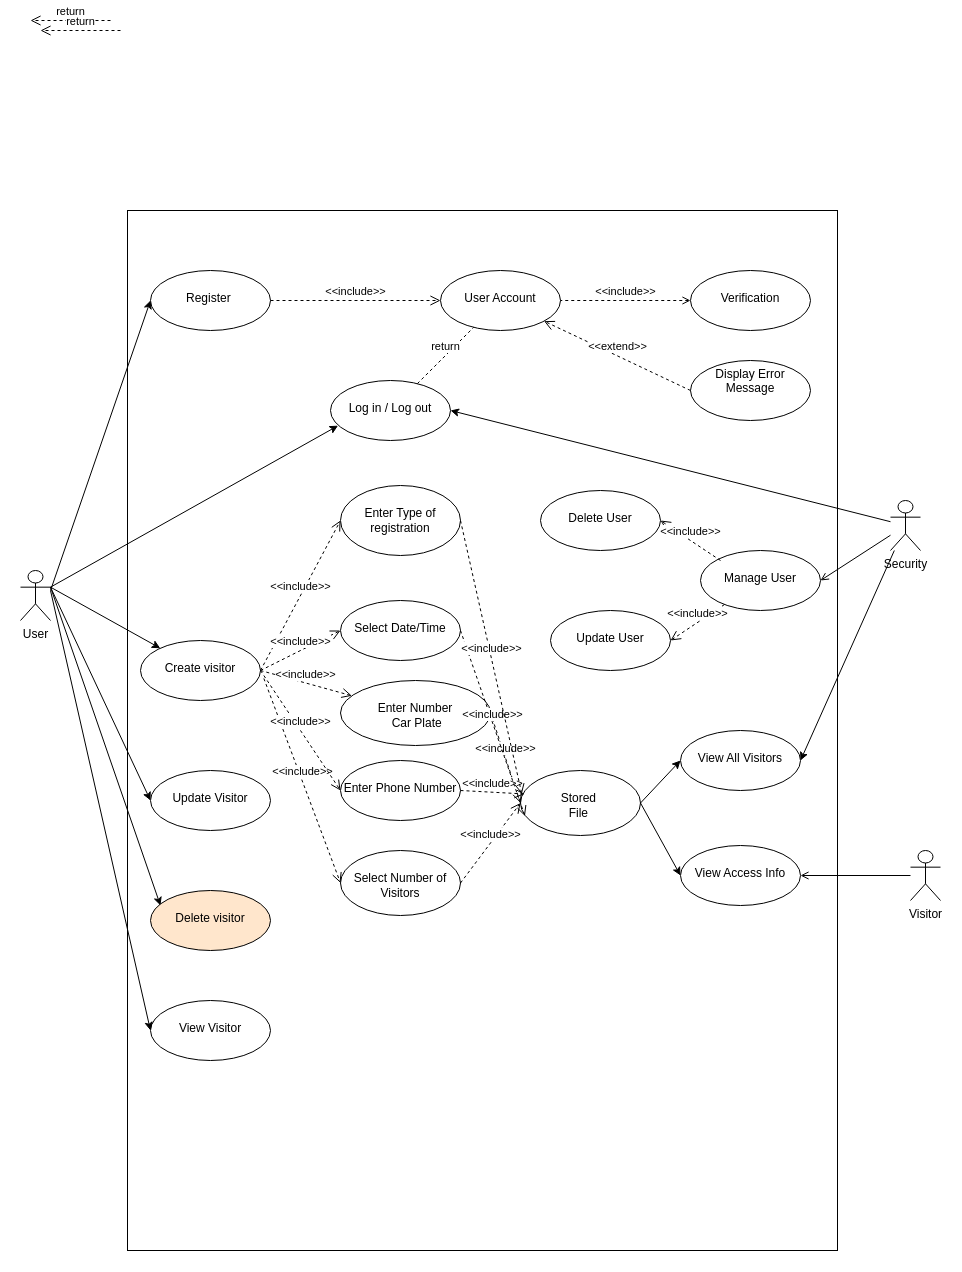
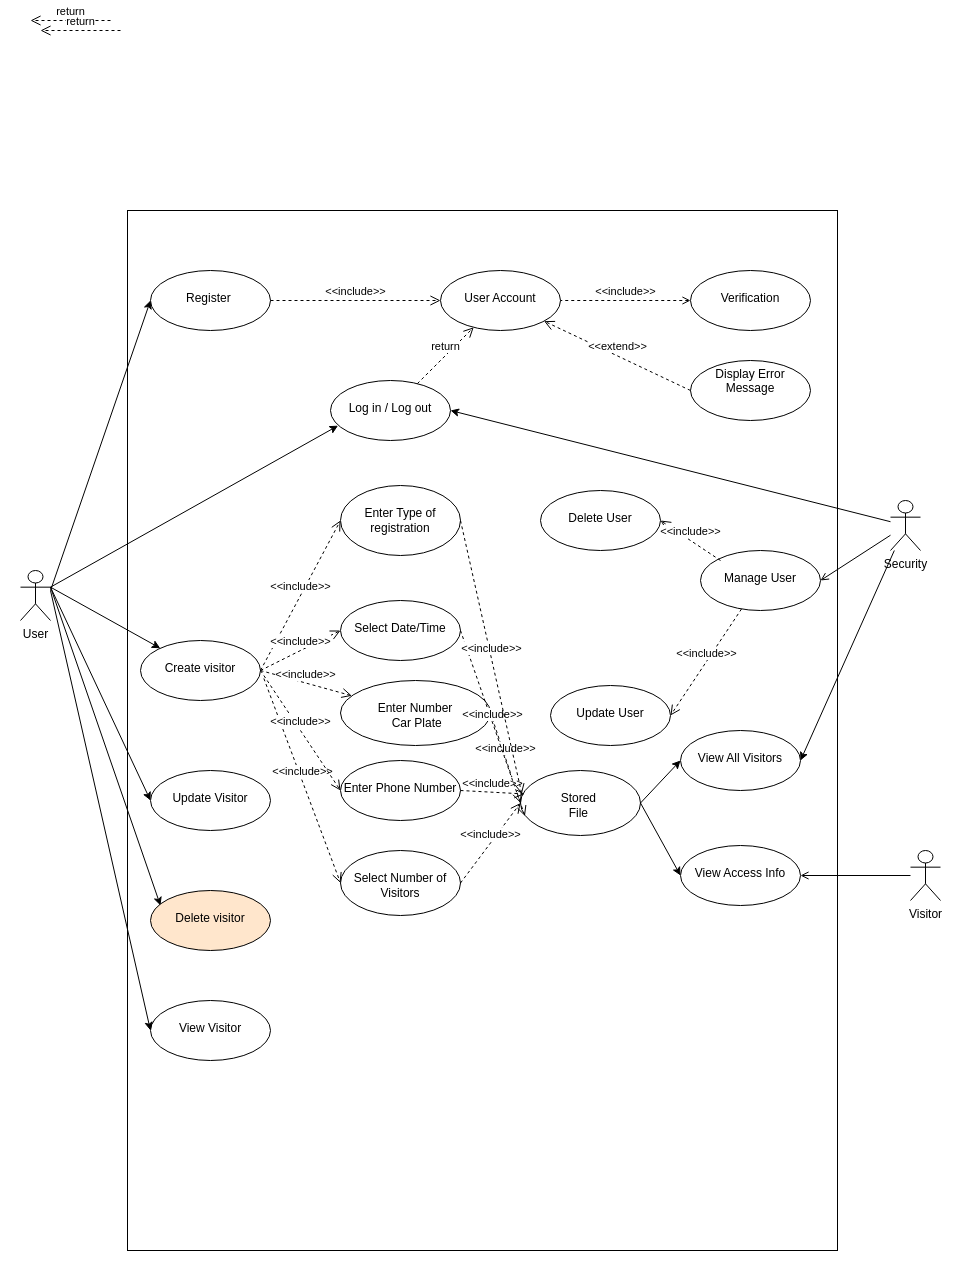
  <mxCell id="0" />
  <mxCell id="1" parent="0" />
  <mxCell id="2" value="" style="rounded=0;whiteSpace=wrap;html=1;" vertex="1" parent="1"><mxGeometry x="127" y="210" width="710" height="1040" as="geometry" /></mxCell>
  <mxCell id="3" value="User" style="shape=umlActor;verticalLabelPosition=bottom;verticalAlign=top;html=1;outlineConnect=0;" vertex="1" parent="1"><mxGeometry x="20" y="570" width="30" height="50" as="geometry" /></mxCell>
  <mxCell id="4" value="&lt;br&gt;Update Visitor" style="ellipse;whiteSpace=wrap;html=1;verticalAlign=top;" vertex="1" parent="1"><mxGeometry x="150" y="770" width="120" height="60" as="geometry" /></mxCell>
  <mxCell id="5" value="&lt;br&gt;Register&amp;nbsp;" style="ellipse;whiteSpace=wrap;html=1;verticalAlign=top;" vertex="1" parent="1"><mxGeometry x="150" y="270" width="120" height="60" as="geometry" /></mxCell>
  <mxCell id="6" value="&lt;br&gt;Create&amp;nbsp;visitor" style="ellipse;whiteSpace=wrap;html=1;verticalAlign=top;" vertex="1" parent="1"><mxGeometry x="140" y="640" width="120" height="60" as="geometry" /></mxCell>
  <mxCell id="7" value="&lt;br&gt;Delete visitor" style="ellipse;whiteSpace=wrap;html=1;verticalAlign=top;fillColor=#ffe6cc;" vertex="1" parent="1"><mxGeometry x="150" y="890" width="120" height="60" as="geometry" /></mxCell>
  <mxCell id="8" value="&lt;br&gt;Log in / Log out" style="ellipse;whiteSpace=wrap;html=1;verticalAlign=top;" vertex="1" parent="1"><mxGeometry x="330" y="380" width="120" height="60" as="geometry" /></mxCell>
  <mxCell id="9" value="&lt;br&gt;View Visitor" style="ellipse;whiteSpace=wrap;html=1;verticalAlign=top;" vertex="1" parent="1"><mxGeometry x="150" y="1000" width="120" height="60" as="geometry" /></mxCell>
  <mxCell id="10" value="&lt;br&gt;View All Visitors" style="ellipse;whiteSpace=wrap;html=1;verticalAlign=top;" vertex="1" parent="1"><mxGeometry x="680" y="730" width="120" height="60" as="geometry" /></mxCell>
  <mxCell id="11" value="&lt;br&gt;Manage User" style="ellipse;whiteSpace=wrap;html=1;verticalAlign=top;" vertex="1" parent="1"><mxGeometry x="700" y="550" width="120" height="60" as="geometry" /></mxCell>
  <mxCell id="12" value="&lt;br&gt;Stored&amp;nbsp;&lt;br&gt;File&amp;nbsp;" style="ellipse;whiteSpace=wrap;html=1;verticalAlign=top;" vertex="1" parent="1"><mxGeometry x="520" y="770" width="120" height="65" as="geometry" /></mxCell>
  <mxCell id="13" value="" style="edgeStyle=orthogonalEdgeStyle;rounded=0;orthogonalLoop=1;jettySize=auto;html=1;startArrow=open;startFill=0;endArrow=none;endFill=0;" edge="1" parent="1" source="53" target="14"><mxGeometry relative="1" as="geometry" /></mxCell>
  <mxCell id="14" value="Visitor" style="shape=umlActor;verticalLabelPosition=bottom;verticalAlign=top;html=1;outlineConnect=0;" vertex="1" parent="1"><mxGeometry x="910" y="850" width="30" height="50" as="geometry" /></mxCell>
  <mxCell id="15" value="Security" style="shape=umlActor;verticalLabelPosition=bottom;verticalAlign=top;html=1;outlineConnect=0;" vertex="1" parent="1"><mxGeometry x="890" y="500" width="30" height="50" as="geometry" /></mxCell>
  <mxCell id="16" value="&lt;br&gt;User Account" style="ellipse;whiteSpace=wrap;html=1;verticalAlign=top;" vertex="1" parent="1"><mxGeometry x="440" y="270" width="120" height="60" as="geometry" /></mxCell>
  <mxCell id="17" value="&lt;br&gt;Verification" style="ellipse;whiteSpace=wrap;html=1;verticalAlign=top;" vertex="1" parent="1"><mxGeometry x="690" y="270" width="120" height="60" as="geometry" /></mxCell>
  <mxCell id="18" value="&lt;br&gt;Select Date/Time" style="ellipse;whiteSpace=wrap;html=1;verticalAlign=top;" vertex="1" parent="1"><mxGeometry x="340" y="600" width="120" height="60" as="geometry" /></mxCell>
  <mxCell id="19" value="" style="endArrow=classic;html=1;rounded=0;exitX=1;exitY=0.333;exitDx=0;exitDy=0;exitPerimeter=0;entryX=0.063;entryY=0.753;entryDx=0;entryDy=0;entryPerimeter=0;" edge="1" parent="1" source="3" target="8"><mxGeometry width="50" height="50" relative="1" as="geometry"><mxPoint x="270" y="440" as="sourcePoint" /><mxPoint x="320" y="390" as="targetPoint" /></mxGeometry></mxCell>
  <mxCell id="20" value="" style="endArrow=classic;html=1;rounded=0;entryX=0;entryY=0.5;entryDx=0;entryDy=0;" edge="1" parent="1" target="5"><mxGeometry width="50" height="50" relative="1" as="geometry"><mxPoint x="50" y="590" as="sourcePoint" /><mxPoint x="320" y="390" as="targetPoint" /></mxGeometry></mxCell>
  <mxCell id="21" value="" style="endArrow=classic;html=1;rounded=0;exitX=1;exitY=0.333;exitDx=0;exitDy=0;exitPerimeter=0;" edge="1" parent="1" source="3" target="6"><mxGeometry width="50" height="50" relative="1" as="geometry"><mxPoint x="90" y="500" as="sourcePoint" /><mxPoint x="320" y="390" as="targetPoint" /></mxGeometry></mxCell>
  <mxCell id="22" value="&lt;br&gt;Enter Type of registration" style="ellipse;whiteSpace=wrap;html=1;verticalAlign=top;" vertex="1" parent="1"><mxGeometry x="340" y="485" width="120" height="70" as="geometry" /></mxCell>
- <mxCell id="23" value="return" style="html=1;verticalAlign=bottom;endArrow=none;dashed=1;endSize=8;rounded=0;" edge="1" parent="1" source="8" target="16"><mxGeometry relative="1" as="geometry"><mxPoint x="250" y="380" as="sourcePoint" /><mxPoint x="330" y="380" as="targetPoint" /></mxGeometry></mxCell>
+ <mxCell id="23" value="return" style="html=1;verticalAlign=bottom;endArrow=open;dashed=1;endSize=8;rounded=0;" edge="1" parent="1" source="8" target="16"><mxGeometry relative="1" as="geometry"><mxPoint x="250" y="380" as="sourcePoint" /><mxPoint x="330" y="380" as="targetPoint" /></mxGeometry></mxCell>
  <mxCell id="24" value="&amp;lt;&amp;lt;include&amp;gt;&amp;gt;" style="html=1;verticalAlign=bottom;endArrow=open;dashed=1;endSize=8;rounded=0;exitX=1;exitY=0.5;exitDx=0;exitDy=0;entryX=0;entryY=0.5;entryDx=0;entryDy=0;" edge="1" parent="1" source="6" target="22"><mxGeometry relative="1" as="geometry"><mxPoint x="340" y="450" as="sourcePoint" /><mxPoint x="269" y="450" as="targetPoint" /></mxGeometry></mxCell>
  <mxCell id="25" value="&amp;lt;&amp;lt;include&amp;gt;&amp;gt;" style="html=1;verticalAlign=bottom;endArrow=open;dashed=1;endSize=8;rounded=0;exitX=1;exitY=0.5;exitDx=0;exitDy=0;" edge="1" parent="1" source="6" target="28"><mxGeometry relative="1" as="geometry"><mxPoint x="130" y="549.5" as="sourcePoint" /><mxPoint x="210" y="549.5" as="targetPoint" /><Array as="points" /></mxGeometry></mxCell>
  <mxCell id="26" value="&amp;lt;&amp;lt;include&amp;gt;&amp;gt;" style="html=1;verticalAlign=bottom;endArrow=open;dashed=1;endSize=8;rounded=0;entryX=0;entryY=0.5;entryDx=0;entryDy=0;exitX=1;exitY=0.5;exitDx=0;exitDy=0;" edge="1" parent="1" source="6" target="18"><mxGeometry relative="1" as="geometry"><mxPoint x="260" y="550" as="sourcePoint" /><mxPoint x="280" y="520" as="targetPoint" /></mxGeometry></mxCell>
  <mxCell id="27" value="Display Error &lt;br&gt;Message" style="ellipse;whiteSpace=wrap;html=1;verticalAlign=top;" vertex="1" parent="1"><mxGeometry x="690" y="360" width="120" height="60" as="geometry" /></mxCell>
  <mxCell id="28" value="&lt;br&gt;Enter Number&lt;br&gt;&amp;nbsp;Car Plate" style="ellipse;whiteSpace=wrap;html=1;verticalAlign=top;" vertex="1" parent="1"><mxGeometry x="340" y="680" width="150" height="65" as="geometry" /></mxCell>
  <mxCell id="29" value="" style="endArrow=classic;html=1;rounded=0;entryX=0;entryY=0.5;entryDx=0;entryDy=0;exitX=1;exitY=0.333;exitDx=0;exitDy=0;exitPerimeter=0;" edge="1" parent="1" source="3" target="4"><mxGeometry width="50" height="50" relative="1" as="geometry"><mxPoint x="90" y="500" as="sourcePoint" /><mxPoint x="300" y="490" as="targetPoint" /></mxGeometry></mxCell>
  <mxCell id="30" value="return" style="html=1;verticalAlign=bottom;endArrow=open;dashed=1;endSize=8;rounded=0;" edge="1" parent="1"><mxGeometry relative="1" as="geometry"><mxPoint x="110" y="20" as="sourcePoint" /><mxPoint x="30" y="20" as="targetPoint" /></mxGeometry></mxCell>
  <mxCell id="31" value="&amp;lt;&amp;lt;include&amp;gt;&amp;gt;" style="html=1;verticalAlign=bottom;endArrow=none;dashed=1;endSize=8;rounded=0;exitX=0;exitY=0.5;exitDx=0;exitDy=0;entryX=1;entryY=0.5;entryDx=0;entryDy=0;startArrow=open;startFill=0;endFill=0;" edge="1" parent="1" source="17" target="16"><mxGeometry relative="1" as="geometry"><mxPoint x="680" y="299.5" as="sourcePoint" /><mxPoint x="600" y="299.5" as="targetPoint" /></mxGeometry></mxCell>
  <mxCell id="32" value="&amp;lt;&amp;lt;include&amp;gt;&amp;gt;" style="html=1;verticalAlign=bottom;endArrow=open;dashed=1;endSize=8;rounded=0;exitX=1;exitY=0.5;exitDx=0;exitDy=0;entryX=0;entryY=0.5;entryDx=0;entryDy=0;" edge="1" parent="1" source="5" target="16"><mxGeometry relative="1" as="geometry"><mxPoint x="300" y="299.5" as="sourcePoint" /><mxPoint x="380" y="299.5" as="targetPoint" /></mxGeometry></mxCell>
  <mxCell id="33" value="&amp;lt;&amp;lt;extend&amp;gt;&amp;gt;" style="html=1;verticalAlign=bottom;endArrow=open;dashed=1;endSize=8;rounded=0;exitX=0;exitY=0.5;exitDx=0;exitDy=0;" edge="1" parent="1" source="27" target="16"><mxGeometry relative="1" as="geometry"><mxPoint x="504" y="380" as="sourcePoint" /><mxPoint x="424" y="380" as="targetPoint" /></mxGeometry></mxCell>
  <mxCell id="34" value="" style="endArrow=classic;html=1;rounded=0;entryX=0;entryY=0.5;entryDx=0;entryDy=0;" edge="1" parent="1" target="9"><mxGeometry width="50" height="50" relative="1" as="geometry"><mxPoint x="50" y="590" as="sourcePoint" /><mxPoint x="740" y="600" as="targetPoint" /></mxGeometry></mxCell>
  <mxCell id="35" value="" style="endArrow=classic;html=1;rounded=0;entryX=0.083;entryY=0.25;entryDx=0;entryDy=0;entryPerimeter=0;exitX=1;exitY=0.333;exitDx=0;exitDy=0;exitPerimeter=0;" edge="1" parent="1" source="3" target="7"><mxGeometry width="50" height="50" relative="1" as="geometry"><mxPoint x="90" y="500" as="sourcePoint" /><mxPoint x="150" y="660" as="targetPoint" /></mxGeometry></mxCell>
  <mxCell id="36" value="" style="endArrow=classic;html=1;rounded=0;entryX=1;entryY=0.5;entryDx=0;entryDy=0;" edge="1" parent="1" source="15" target="10"><mxGeometry width="50" height="50" relative="1" as="geometry"><mxPoint x="710" y="500" as="sourcePoint" /><mxPoint x="690" y="560" as="targetPoint" /></mxGeometry></mxCell>
  <mxCell id="37" value="" style="endArrow=classic;html=1;rounded=0;entryX=1;entryY=0.5;entryDx=0;entryDy=0;" edge="1" parent="1" source="15" target="8"><mxGeometry width="50" height="50" relative="1" as="geometry"><mxPoint x="690" y="550" as="sourcePoint" /><mxPoint x="740" y="500" as="targetPoint" /></mxGeometry></mxCell>
  <mxCell id="38" value="&lt;br&gt;Select Number of Visitors" style="ellipse;whiteSpace=wrap;html=1;verticalAlign=top;" vertex="1" parent="1"><mxGeometry x="340" y="850" width="120" height="65" as="geometry" /></mxCell>
  <mxCell id="39" value="&lt;br&gt;Enter Phone Number" style="ellipse;whiteSpace=wrap;html=1;verticalAlign=top;" vertex="1" parent="1"><mxGeometry x="340" y="760" width="120" height="60" as="geometry" /></mxCell>
  <mxCell id="40" value="&amp;lt;&amp;lt;include&amp;gt;&amp;gt;" style="html=1;verticalAlign=bottom;endArrow=open;dashed=1;endSize=8;rounded=0;entryX=1;entryY=0.5;entryDx=0;entryDy=0;" edge="1" parent="1" source="11" target="43"><mxGeometry relative="1" as="geometry"><mxPoint x="780" y="649" as="sourcePoint" /><mxPoint x="700" y="649" as="targetPoint" /></mxGeometry></mxCell>
  <mxCell id="41" value="&amp;lt;&amp;lt;include&amp;gt;&amp;gt;" style="html=1;verticalAlign=bottom;endArrow=open;dashed=1;endSize=8;rounded=0;entryX=0;entryY=0.5;entryDx=0;entryDy=0;exitX=1.028;exitY=0.633;exitDx=0;exitDy=0;exitPerimeter=0;" edge="1" parent="1" source="6" target="38"><mxGeometry relative="1" as="geometry"><mxPoint x="300" y="620" as="sourcePoint" /><mxPoint x="390" y="800" as="targetPoint" /></mxGeometry></mxCell>
  <mxCell id="42" value="&amp;lt;&amp;lt;include&amp;gt;&amp;gt;" style="html=1;verticalAlign=bottom;endArrow=open;dashed=1;endSize=8;rounded=0;exitX=1;exitY=0.5;exitDx=0;exitDy=0;entryX=0;entryY=0.5;entryDx=0;entryDy=0;" edge="1" parent="1" source="6" target="39"><mxGeometry relative="1" as="geometry"><mxPoint x="310" y="739" as="sourcePoint" /><mxPoint x="390" y="739" as="targetPoint" /></mxGeometry></mxCell>
- <mxCell id="43" value="&lt;br&gt;Update User" style="ellipse;whiteSpace=wrap;html=1;verticalAlign=top;" vertex="1" parent="1"><mxGeometry x="550" y="610" width="120" height="60" as="geometry" /></mxCell>
+ <mxCell id="43" value="&lt;br&gt;Update User" style="ellipse;whiteSpace=wrap;html=1;verticalAlign=top;" vertex="1" parent="1"><mxGeometry x="550" y="685" width="120" height="60" as="geometry" /></mxCell>
  <mxCell id="44" value="&lt;br&gt;Delete User" style="ellipse;whiteSpace=wrap;html=1;verticalAlign=top;" vertex="1" parent="1"><mxGeometry x="540" y="490" width="120" height="60" as="geometry" /></mxCell>
  <mxCell id="45" value="" style="endArrow=open;html=1;rounded=0;entryX=1;entryY=0.5;entryDx=0;entryDy=0;" edge="1" parent="1" source="15" target="11"><mxGeometry width="50" height="50" relative="1" as="geometry"><mxPoint x="680" y="540" as="sourcePoint" /><mxPoint x="730" y="490" as="targetPoint" /></mxGeometry></mxCell>
  <mxCell id="46" value="&amp;lt;&amp;lt;include&amp;gt;&amp;gt;" style="html=1;verticalAlign=bottom;endArrow=open;dashed=1;endSize=8;rounded=0;entryX=1;entryY=0.5;entryDx=0;entryDy=0;" edge="1" parent="1" target="44"><mxGeometry relative="1" as="geometry"><mxPoint x="720" y="560" as="sourcePoint" /><mxPoint x="690" y="640" as="targetPoint" /></mxGeometry></mxCell>
  <mxCell id="47" value="&amp;lt;&amp;lt;include&amp;gt;&amp;gt;" style="html=1;verticalAlign=bottom;endArrow=open;dashed=1;endSize=8;rounded=0;exitX=1;exitY=0.5;exitDx=0;exitDy=0;entryX=0;entryY=0.5;entryDx=0;entryDy=0;" edge="1" parent="1" source="28" target="12"><mxGeometry relative="1" as="geometry"><mxPoint x="500" y="712.5" as="sourcePoint" /><mxPoint x="580" y="712.5" as="targetPoint" /></mxGeometry></mxCell>
  <mxCell id="48" value="&amp;lt;&amp;lt;include&amp;gt;&amp;gt;" style="html=1;verticalAlign=bottom;endArrow=open;dashed=1;endSize=8;rounded=0;exitX=1;exitY=0.5;exitDx=0;exitDy=0;entryX=0.034;entryY=0.361;entryDx=0;entryDy=0;entryPerimeter=0;" edge="1" parent="1" source="39" target="12"><mxGeometry relative="1" as="geometry"><mxPoint x="530" y="794.41" as="sourcePoint" /><mxPoint x="590" y="830" as="targetPoint" /></mxGeometry></mxCell>
  <mxCell id="49" value="&amp;lt;&amp;lt;include&amp;gt;&amp;gt;" style="html=1;verticalAlign=bottom;endArrow=open;dashed=1;endSize=8;rounded=0;entryX=0;entryY=0.5;entryDx=0;entryDy=0;exitX=1;exitY=0.5;exitDx=0;exitDy=0;" edge="1" parent="1" source="38" target="12"><mxGeometry relative="1" as="geometry"><mxPoint x="550" y="810" as="sourcePoint" /><mxPoint x="630" y="810" as="targetPoint" /><Array as="points" /></mxGeometry></mxCell>
  <mxCell id="50" value="&amp;lt;&amp;lt;include&amp;gt;&amp;gt;" style="html=1;verticalAlign=bottom;endArrow=open;dashed=1;endSize=8;rounded=0;exitX=1;exitY=0.5;exitDx=0;exitDy=0;entryX=0.037;entryY=0.701;entryDx=0;entryDy=0;entryPerimeter=0;" edge="1" parent="1" source="18" target="12"><mxGeometry relative="1" as="geometry"><mxPoint x="520" y="665" as="sourcePoint" /><mxPoint x="620" y="700" as="targetPoint" /></mxGeometry></mxCell>
  <mxCell id="51" value="return" style="html=1;verticalAlign=bottom;endArrow=open;dashed=1;endSize=8;rounded=0;" edge="1" parent="1"><mxGeometry relative="1" as="geometry"><mxPoint x="120" y="30" as="sourcePoint" /><mxPoint x="40" y="30" as="targetPoint" /></mxGeometry></mxCell>
  <mxCell id="52" value="&amp;lt;&amp;lt;include&amp;gt;&amp;gt;" style="html=1;verticalAlign=bottom;endArrow=open;dashed=1;endSize=8;rounded=0;exitX=1;exitY=0.5;exitDx=0;exitDy=0;entryX=0.011;entryY=0.361;entryDx=0;entryDy=0;entryPerimeter=0;" edge="1" parent="1" source="22" target="12"><mxGeometry relative="1" as="geometry"><mxPoint x="484" y="579.41" as="sourcePoint" /><mxPoint x="564" y="579.41" as="targetPoint" /></mxGeometry></mxCell>
  <mxCell id="53" value="&lt;br&gt;View Access Info" style="ellipse;whiteSpace=wrap;html=1;verticalAlign=top;" vertex="1" parent="1"><mxGeometry x="680" y="845" width="120" height="60" as="geometry" /></mxCell>
  <mxCell id="54" value="" style="endArrow=classic;html=1;rounded=0;exitX=1;exitY=0.5;exitDx=0;exitDy=0;entryX=0;entryY=0.5;entryDx=0;entryDy=0;" edge="1" parent="1" source="12" target="10"><mxGeometry width="50" height="50" relative="1" as="geometry"><mxPoint x="630" y="730" as="sourcePoint" /><mxPoint x="680" y="680" as="targetPoint" /></mxGeometry></mxCell>
  <mxCell id="55" value="" style="endArrow=classic;html=1;rounded=0;exitX=1;exitY=0.5;exitDx=0;exitDy=0;entryX=0;entryY=0.5;entryDx=0;entryDy=0;" edge="1" parent="1" source="12" target="53"><mxGeometry width="50" height="50" relative="1" as="geometry"><mxPoint x="730" y="730" as="sourcePoint" /><mxPoint x="780" y="680" as="targetPoint" /></mxGeometry></mxCell>
